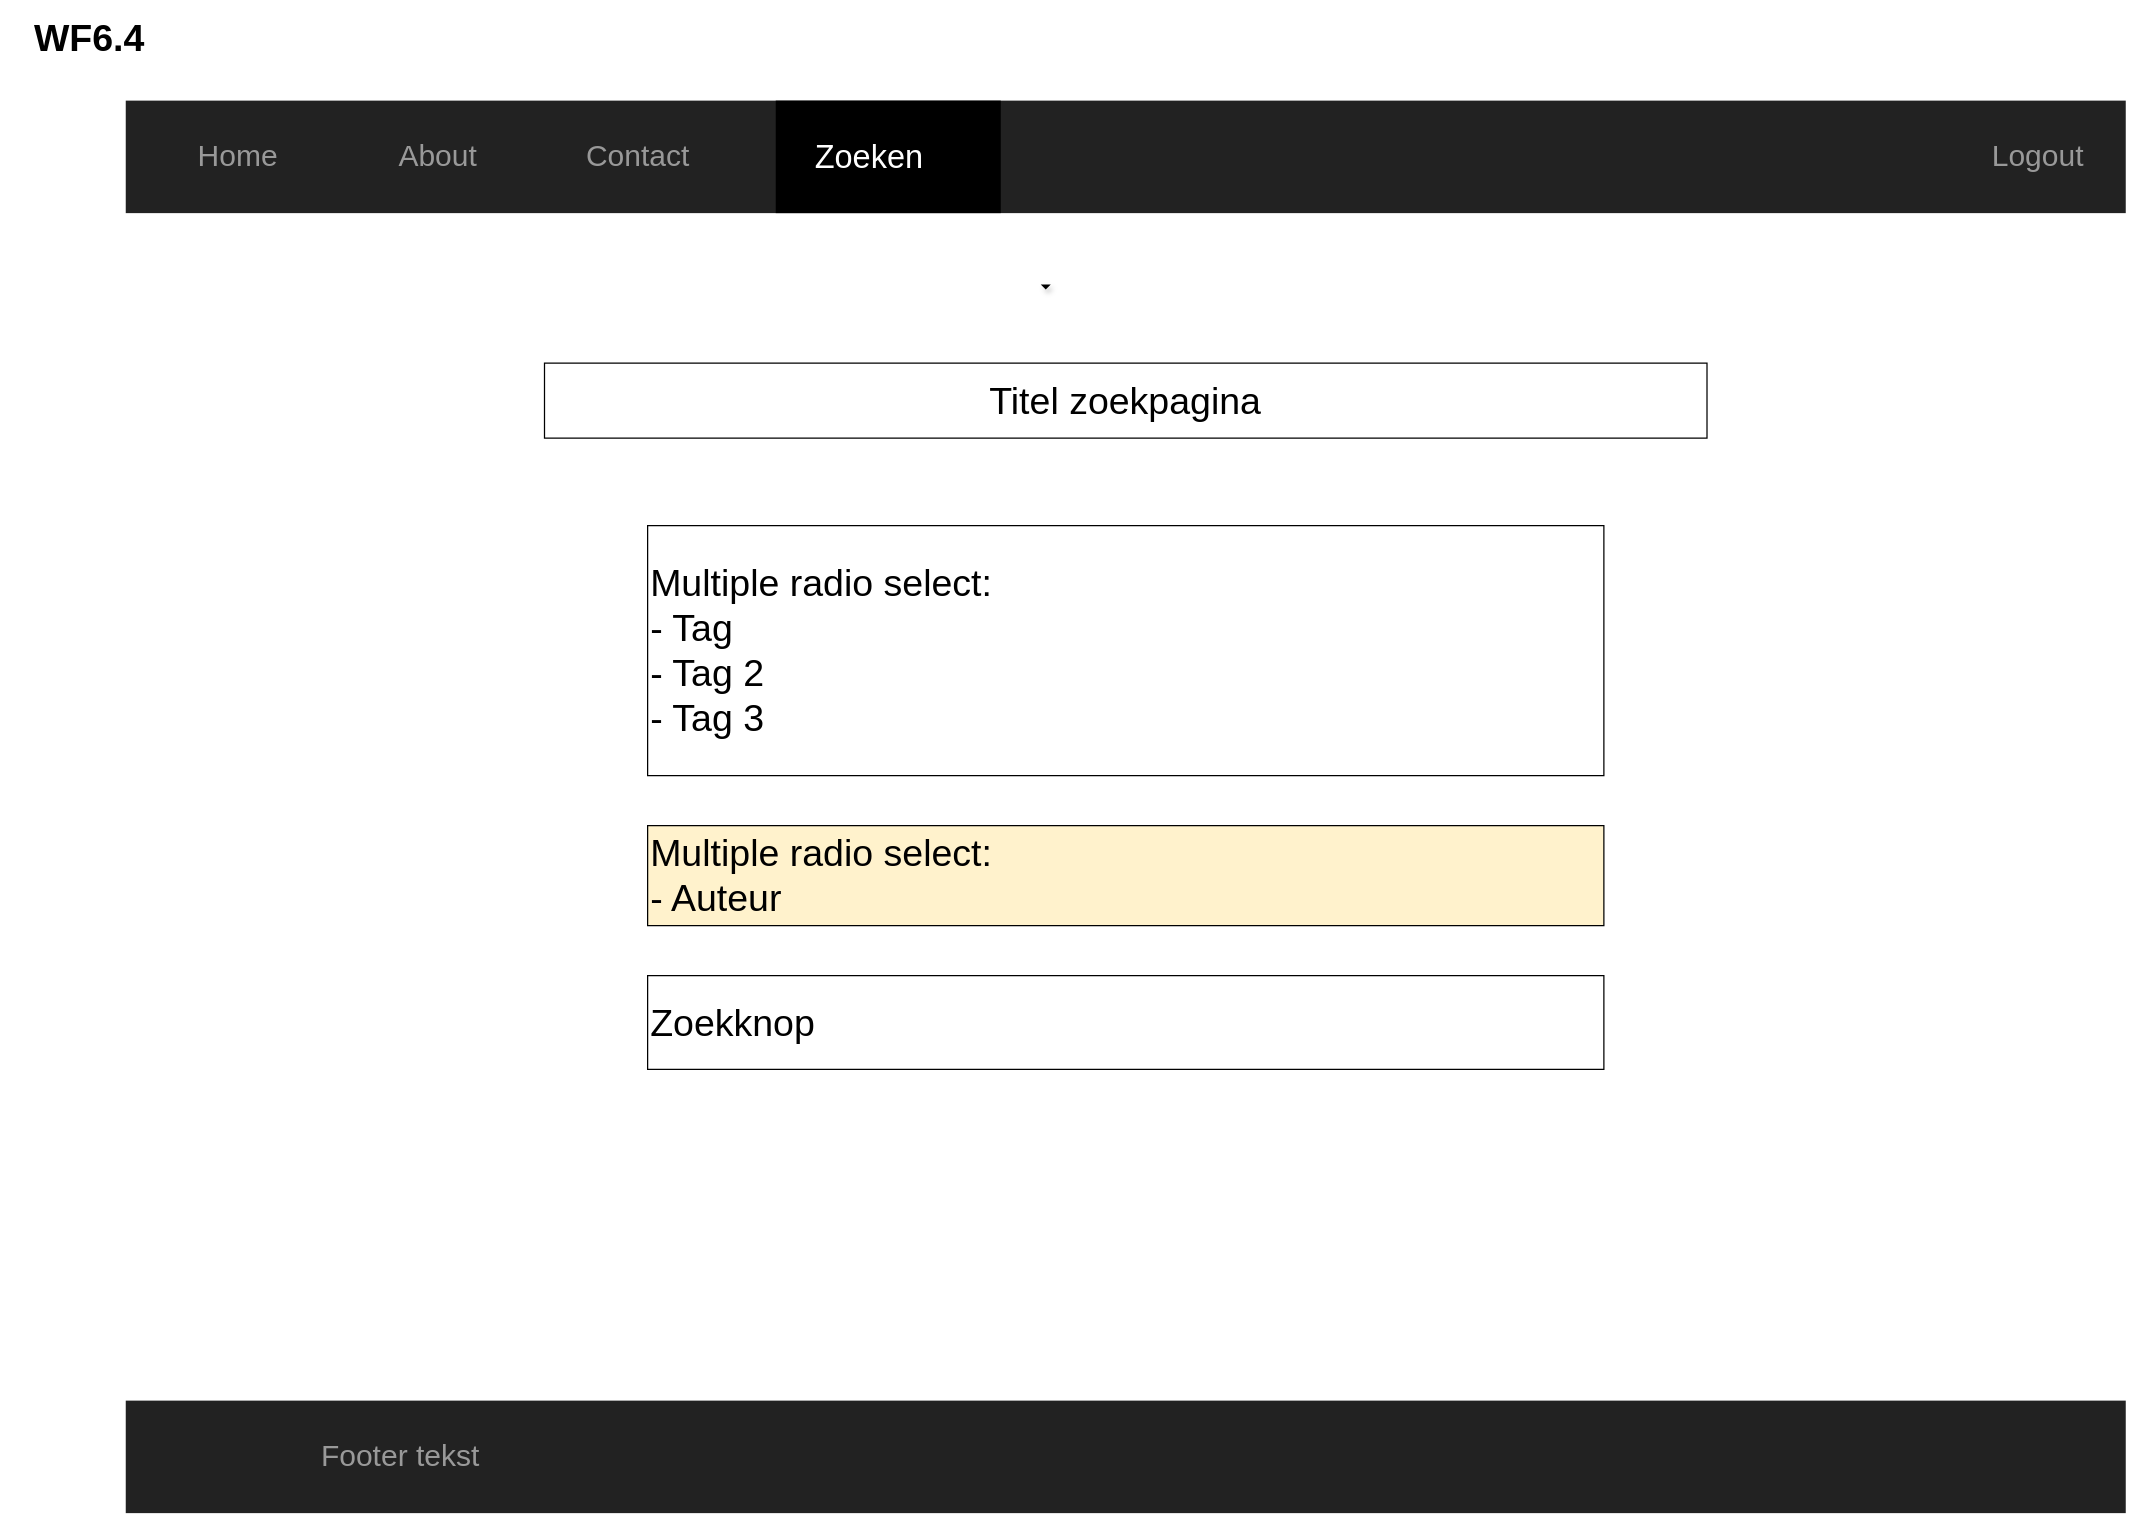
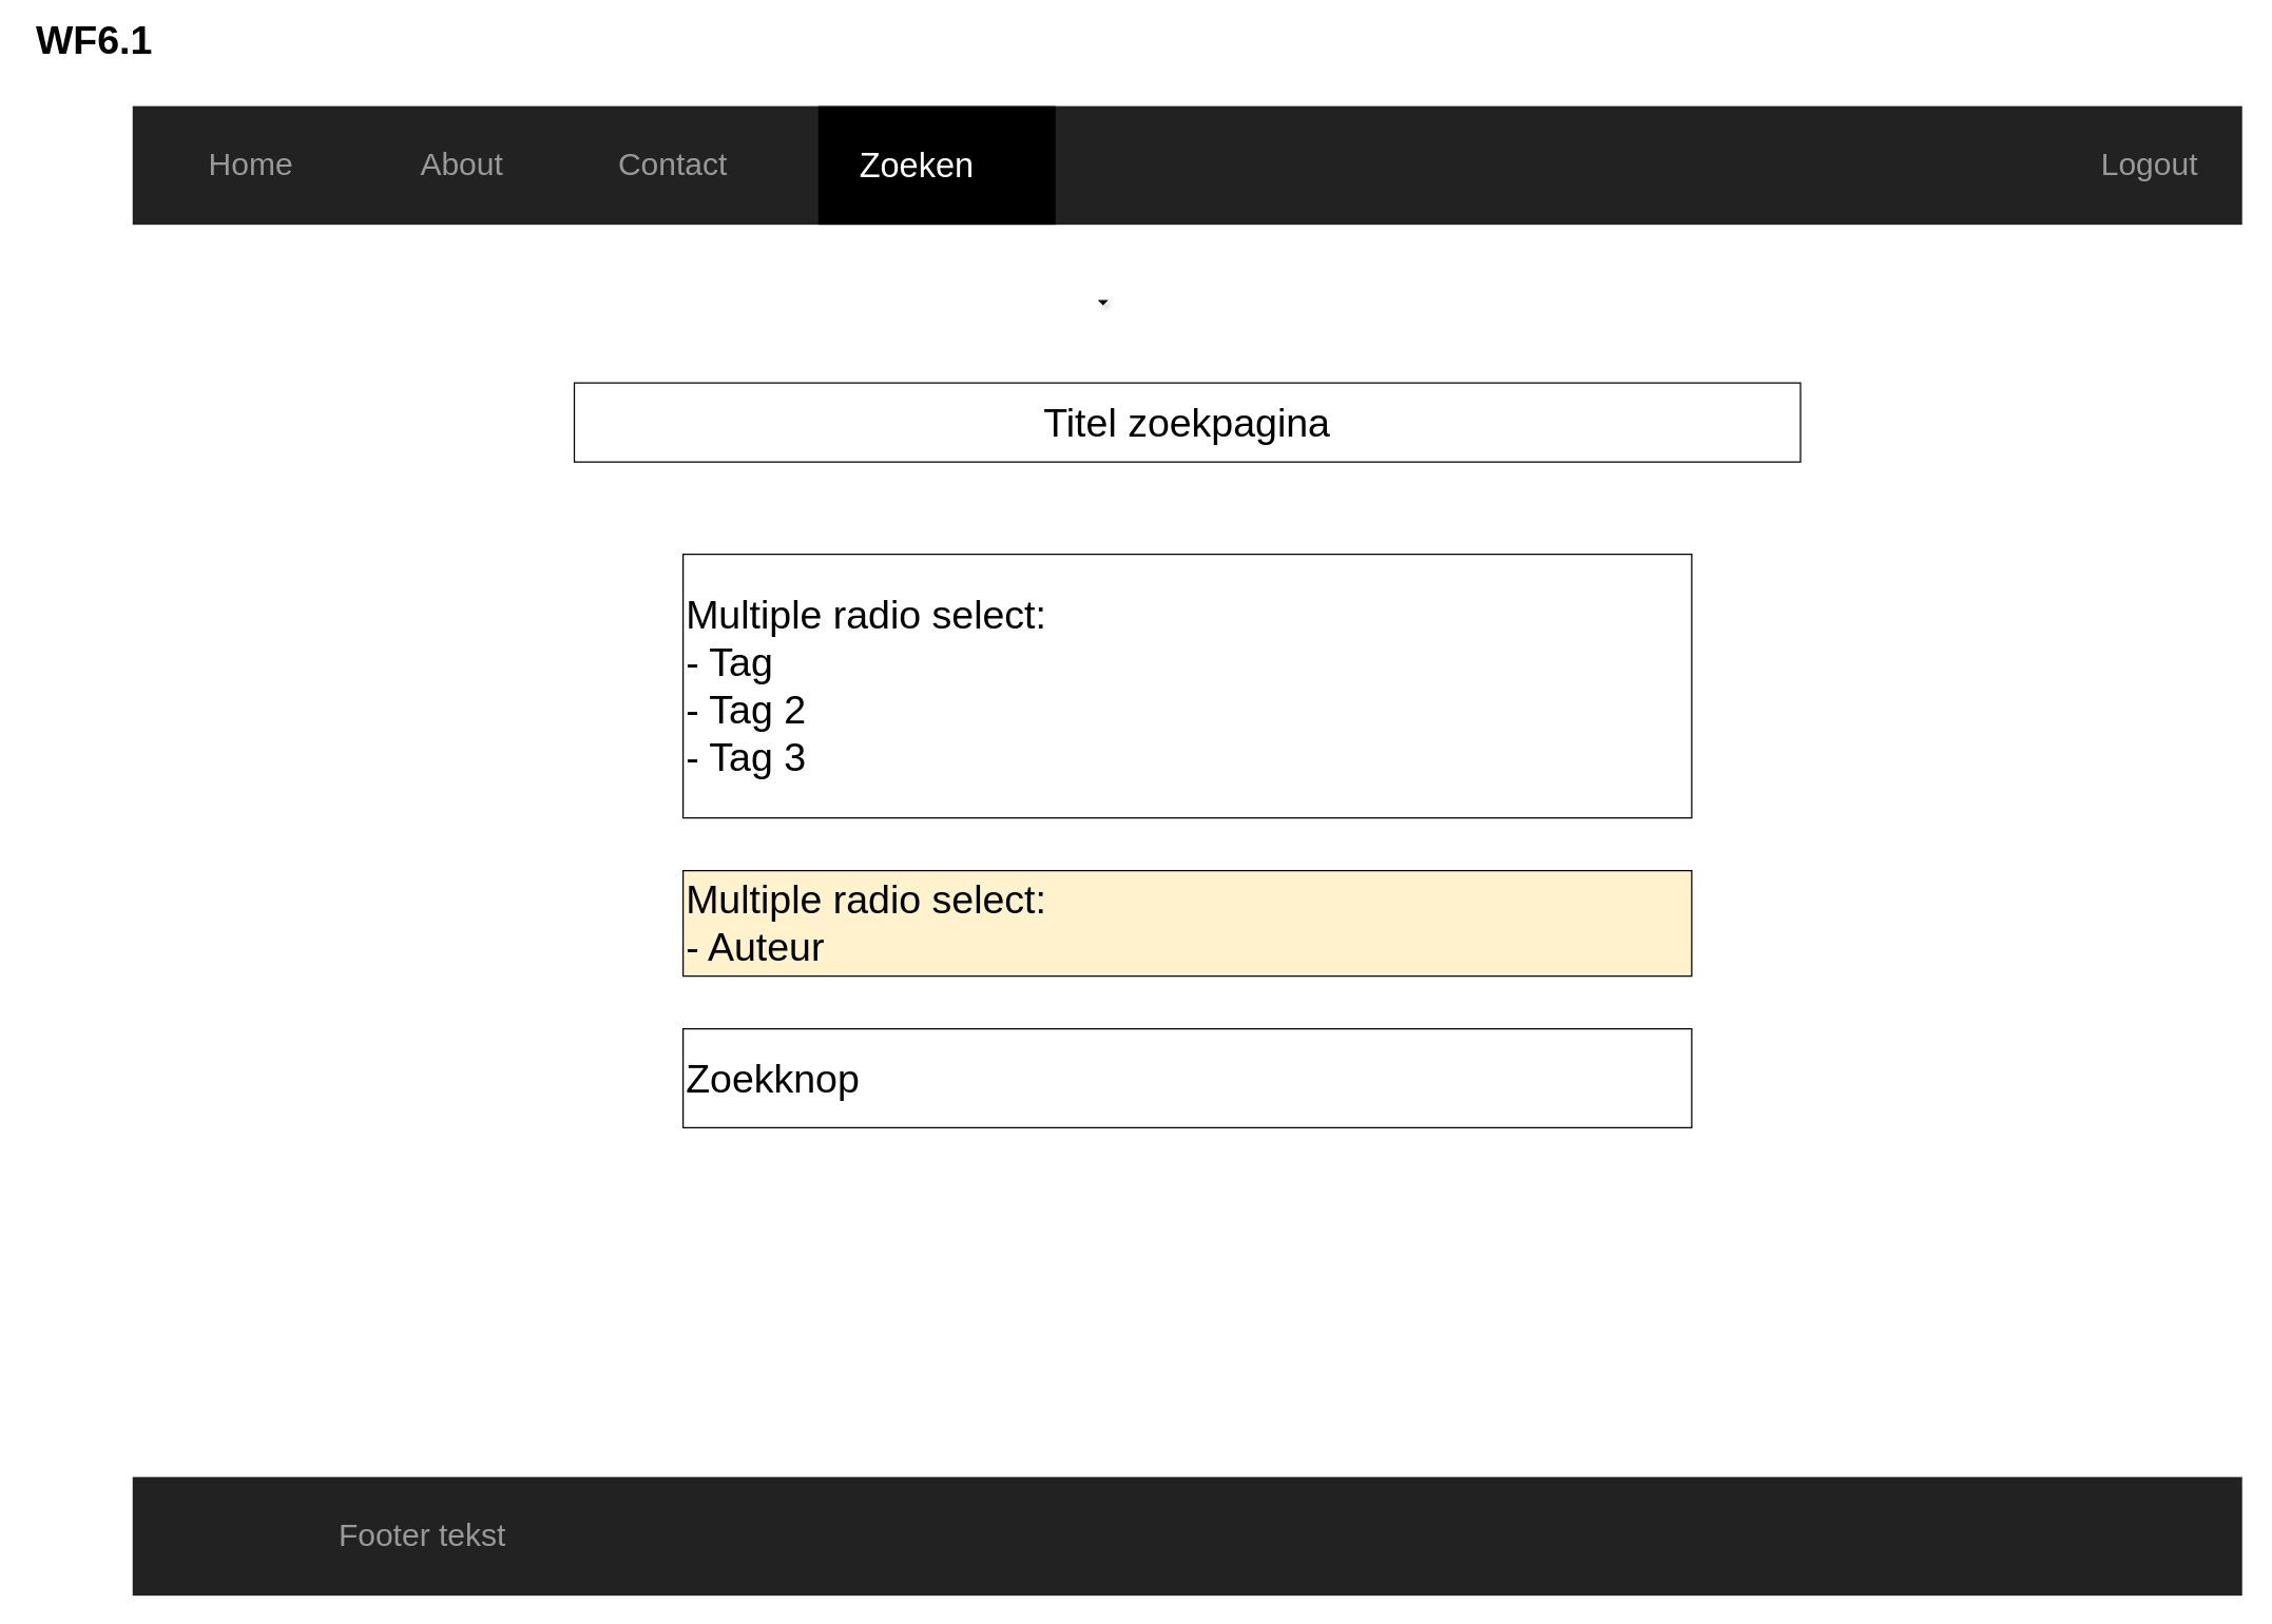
  <mxCell id="0" style=";html=1;" />
  <mxCell id="1" style=";html=1;" parent="0" />
  <mxCell id="2" value="" style="html=1;shadow=0;dashed=0;shape=mxgraph.bootstrap.rect;fillColor=#222222;strokeColor=none;whiteSpace=wrap;rounded=0;fontSize=12;fontColor=#000000;align=center;" vertex="1" parent="1"><mxGeometry x="100" y="80" width="1600" height="90" as="geometry" /></mxCell>
  <mxCell id="3" value="Contact" style="html=1;shadow=0;dashed=0;fillColor=none;strokeColor=none;shape=mxgraph.bootstrap.rect;fontColor=#999999;whiteSpace=wrap;fontSize=24;" vertex="1" parent="2"><mxGeometry x="340.007" width="140" height="90" as="geometry" /></mxCell>
  <mxCell id="4" value="Logout" style="html=1;shadow=0;dashed=0;fillColor=none;strokeColor=none;shape=mxgraph.bootstrap.rect;fontColor=#999999;whiteSpace=wrap;fontSize=24;" vertex="1" parent="2"><mxGeometry x="1460.007" width="140" height="90" as="geometry" /></mxCell>
  <mxCell id="5" value="About" style="html=1;shadow=0;dashed=0;fillColor=none;strokeColor=none;shape=mxgraph.bootstrap.rect;fontColor=#999999;whiteSpace=wrap;fontSize=24;" vertex="1" parent="2"><mxGeometry x="179.993" width="140" height="90" as="geometry" /></mxCell>
  <mxCell id="6" value="Zoeken" style="html=1;shadow=0;dashed=0;shape=mxgraph.bootstrap.rect;fillColor=#000000;strokeColor=none;fontColor=#ffffff;spacingRight=30;whiteSpace=wrap;fontSize=26;" vertex="1" parent="2"><mxGeometry x="520" width="180" height="90" as="geometry" /></mxCell>
  <mxCell id="7" value="Home" style="html=1;shadow=0;dashed=0;fillColor=none;strokeColor=none;shape=mxgraph.bootstrap.rect;fontColor=#999999;whiteSpace=wrap;fontSize=24;" vertex="1" parent="2"><mxGeometry x="20.003" width="140" height="90" as="geometry" /></mxCell>
- <mxCell id="8" value="WF6.4" style="html=1;shadow=0;dashed=0;shape=mxgraph.bootstrap.rect;strokeColor=none;fillColor=none;fontColor=#000000;align=left;spacingLeft=5;whiteSpace=wrap;rounded=0;fontStyle=1;fontSize=30;" vertex="1" parent="1"><mxGeometry y="20" width="200" height="20" as="geometry" x="20" /></mxCell>
+ <mxCell id="8" value="WF6.1" style="html=1;shadow=0;dashed=0;shape=mxgraph.bootstrap.rect;strokeColor=none;fillColor=none;fontColor=#000000;align=left;spacingLeft=5;whiteSpace=wrap;rounded=0;fontStyle=1;fontSize=30;" vertex="1" parent="1"><mxGeometry y="20" width="200" height="20" as="geometry" x="20" /></mxCell>
  <mxCell id="9" value="" style="shape=triangle;strokeColor=none;fillColor=#000000;direction=south;rounded=0;shadow=1;fontSize=12;fontColor=#000000;align=center;html=1;" vertex="1" parent="1"><mxGeometry x="832" y="227" width="8" height="4" as="geometry" /></mxCell>
  <mxCell id="10" value="" style="html=1;shadow=0;dashed=0;shape=mxgraph.bootstrap.rect;fillColor=#222222;strokeColor=none;whiteSpace=wrap;rounded=0;fontSize=12;fontColor=#000000;align=center;" vertex="1" parent="1"><mxGeometry x="100" y="1120" width="1600" height="90" as="geometry" /></mxCell>
  <mxCell id="11" value="Footer tekst" style="html=1;shadow=0;dashed=0;fillColor=none;strokeColor=none;shape=mxgraph.bootstrap.rect;fontColor=#999999;whiteSpace=wrap;fontSize=24;" vertex="1" parent="10"><mxGeometry x="50" width="340" height="90" as="geometry" /></mxCell>
  <mxCell id="12" value="&lt;font style=&quot;font-size: 30px;&quot;&gt;Titel zoekpagina&lt;/font&gt;" style="rounded=0;whiteSpace=wrap;html=1;" vertex="1" parent="1"><mxGeometry x="435" y="290" width="930" height="60" as="geometry" /></mxCell>
  <mxCell id="13" value="&lt;span style=&quot;font-size: 30px&quot;&gt;Multiple radio select:&lt;br&gt;- Tag&lt;br&gt;- Tag 2&lt;br&gt;- Tag 3&lt;br&gt;&lt;/span&gt;" style="rounded=0;whiteSpace=wrap;html=1;align=left;" vertex="1" parent="1"><mxGeometry x="517.5" y="420" width="765" height="200" as="geometry" /></mxCell>
  <mxCell id="14" value="Multiple radio select:&lt;br&gt;- Auteur" style="rounded=0;whiteSpace=wrap;html=1;fontSize=30;align=left;fillColor=#fff2cc;" vertex="1" parent="1"><mxGeometry x="517.5" y="660" width="765" height="80" as="geometry" /></mxCell>
  <mxCell id="15" value="Zoekknop" style="rounded=0;whiteSpace=wrap;html=1;fontSize=30;align=left;" vertex="1" parent="1"><mxGeometry x="517.5" y="780" width="765" height="75" as="geometry" /></mxCell>
